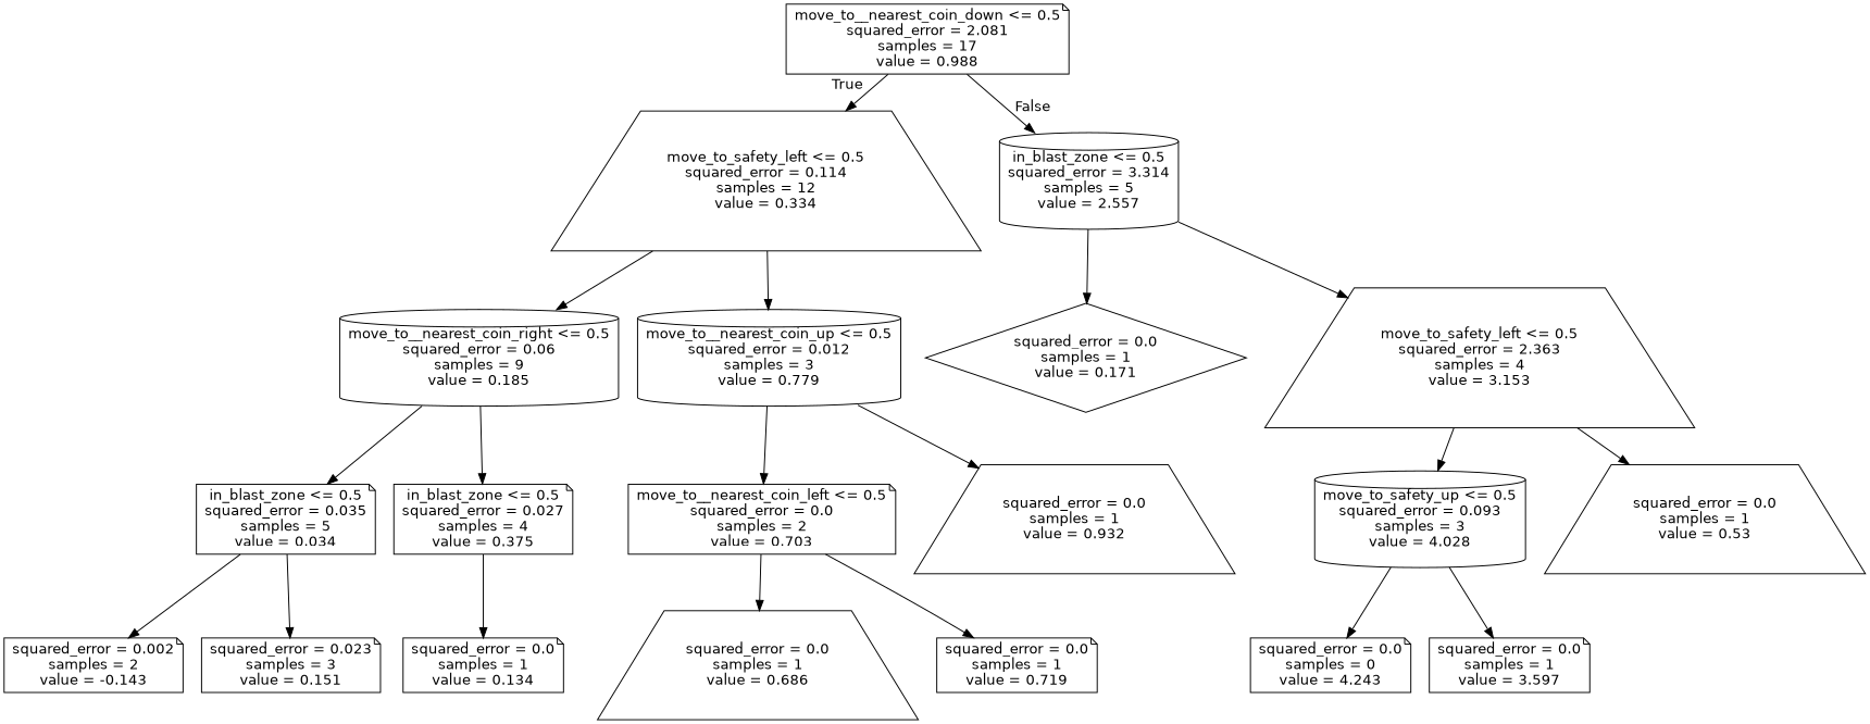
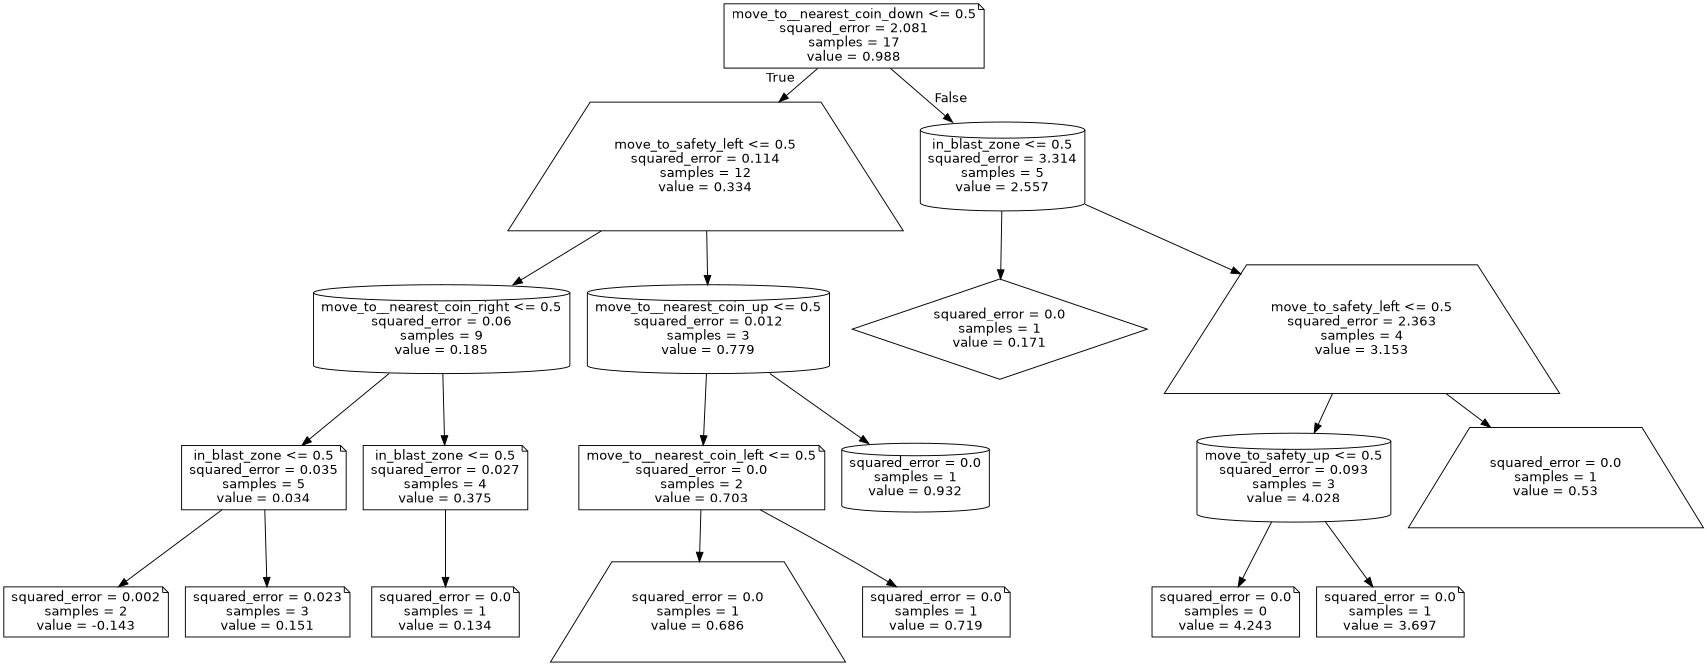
  digraph {
    node [fontname=helvetica shape=note]
    edge [fontname=helvetica]
    n1 [label="move_to__nearest_coin_down <= 0.5\nsquared_error = 2.081\nsamples = 17\nvalue = 0.988"]
    n2 [label="move_to_safety_left <= 0.5\nsquared_error = 0.114\nsamples = 12\nvalue = 0.334" shape=trapezium]
    n3 [label="in_blast_zone <= 0.5\nsquared_error = 3.314\nsamples = 5\nvalue = 2.557" shape=cylinder]
    n4 [label="move_to__nearest_coin_right <= 0.5\nsquared_error = 0.06\nsamples = 9\nvalue = 0.185" shape=cylinder]
    n5 [label="move_to__nearest_coin_up <= 0.5\nsquared_error = 0.012\nsamples = 3\nvalue = 0.779" shape=cylinder]
    n6 [label="squared_error = 0.0\nsamples = 1\nvalue = 0.171" shape=diamond]
    n7 [label="move_to_safety_left <= 0.5\nsquared_error = 2.363\nsamples = 4\nvalue = 3.153" shape=trapezium]
    n8 [label="in_blast_zone <= 0.5\nsquared_error = 0.035\nsamples = 5\nvalue = 0.034"]
    n9 [label="in_blast_zone <= 0.5\nsquared_error = 0.027\nsamples = 4\nvalue = 0.375"]
    n10 [label="move_to__nearest_coin_left <= 0.5\nsquared_error = 0.0\nsamples = 2\nvalue = 0.703"]
-   n11 [label="squared_error = 0.0\nsamples = 1\nvalue = 0.932" shape=trapezium]
+   n11 [label="squared_error = 0.0\nsamples = 1\nvalue = 0.932" shape=cylinder]
    n12 [label="squared_error = 0.002\nsamples = 2\nvalue = -0.143"]
    n13 [label="squared_error = 0.023\nsamples = 3\nvalue = 0.151"]
    n14 [label="squared_error = 0.0\nsamples = 1\nvalue = 0.134"]
    n15 [label="squared_error = 0.0\nsamples = 1\nvalue = 0.686" shape=trapezium]
    n16 [label="squared_error = 0.0\nsamples = 1\nvalue = 0.719"]
    n17 [label="move_to_safety_up <= 0.5\nsquared_error = 0.093\nsamples = 3\nvalue = 4.028" shape=cylinder]
    n18 [label="squared_error = 0.0\nsamples = 1\nvalue = 0.53" shape=trapezium]
    n19 [label="squared_error = 0.0\nsamples = 0\nvalue = 4.243"]
-   n20 [label="squared_error = 0.0\nsamples = 1\nvalue = 3.597"]
+   n20 [label="squared_error = 0.0\nsamples = 1\nvalue = 3.697"]
    n1 -> n2 [headlabel=True labelangle=45 labeldistance=2.5]
    n1 -> n3 [headlabel=False labelangle=-45 labeldistance=2.5]
    n2 -> n4
    n2 -> n5
    n3 -> n6
    n3 -> n7
    n4 -> n8
    n4 -> n9
    n5 -> n10
    n5 -> n11
    n7 -> n17
    n7 -> n18
    n8 -> n12
    n8 -> n13
    n9 -> n14
    n10 -> n15
    n10 -> n16
    n17 -> n19
    n17 -> n20
  }
